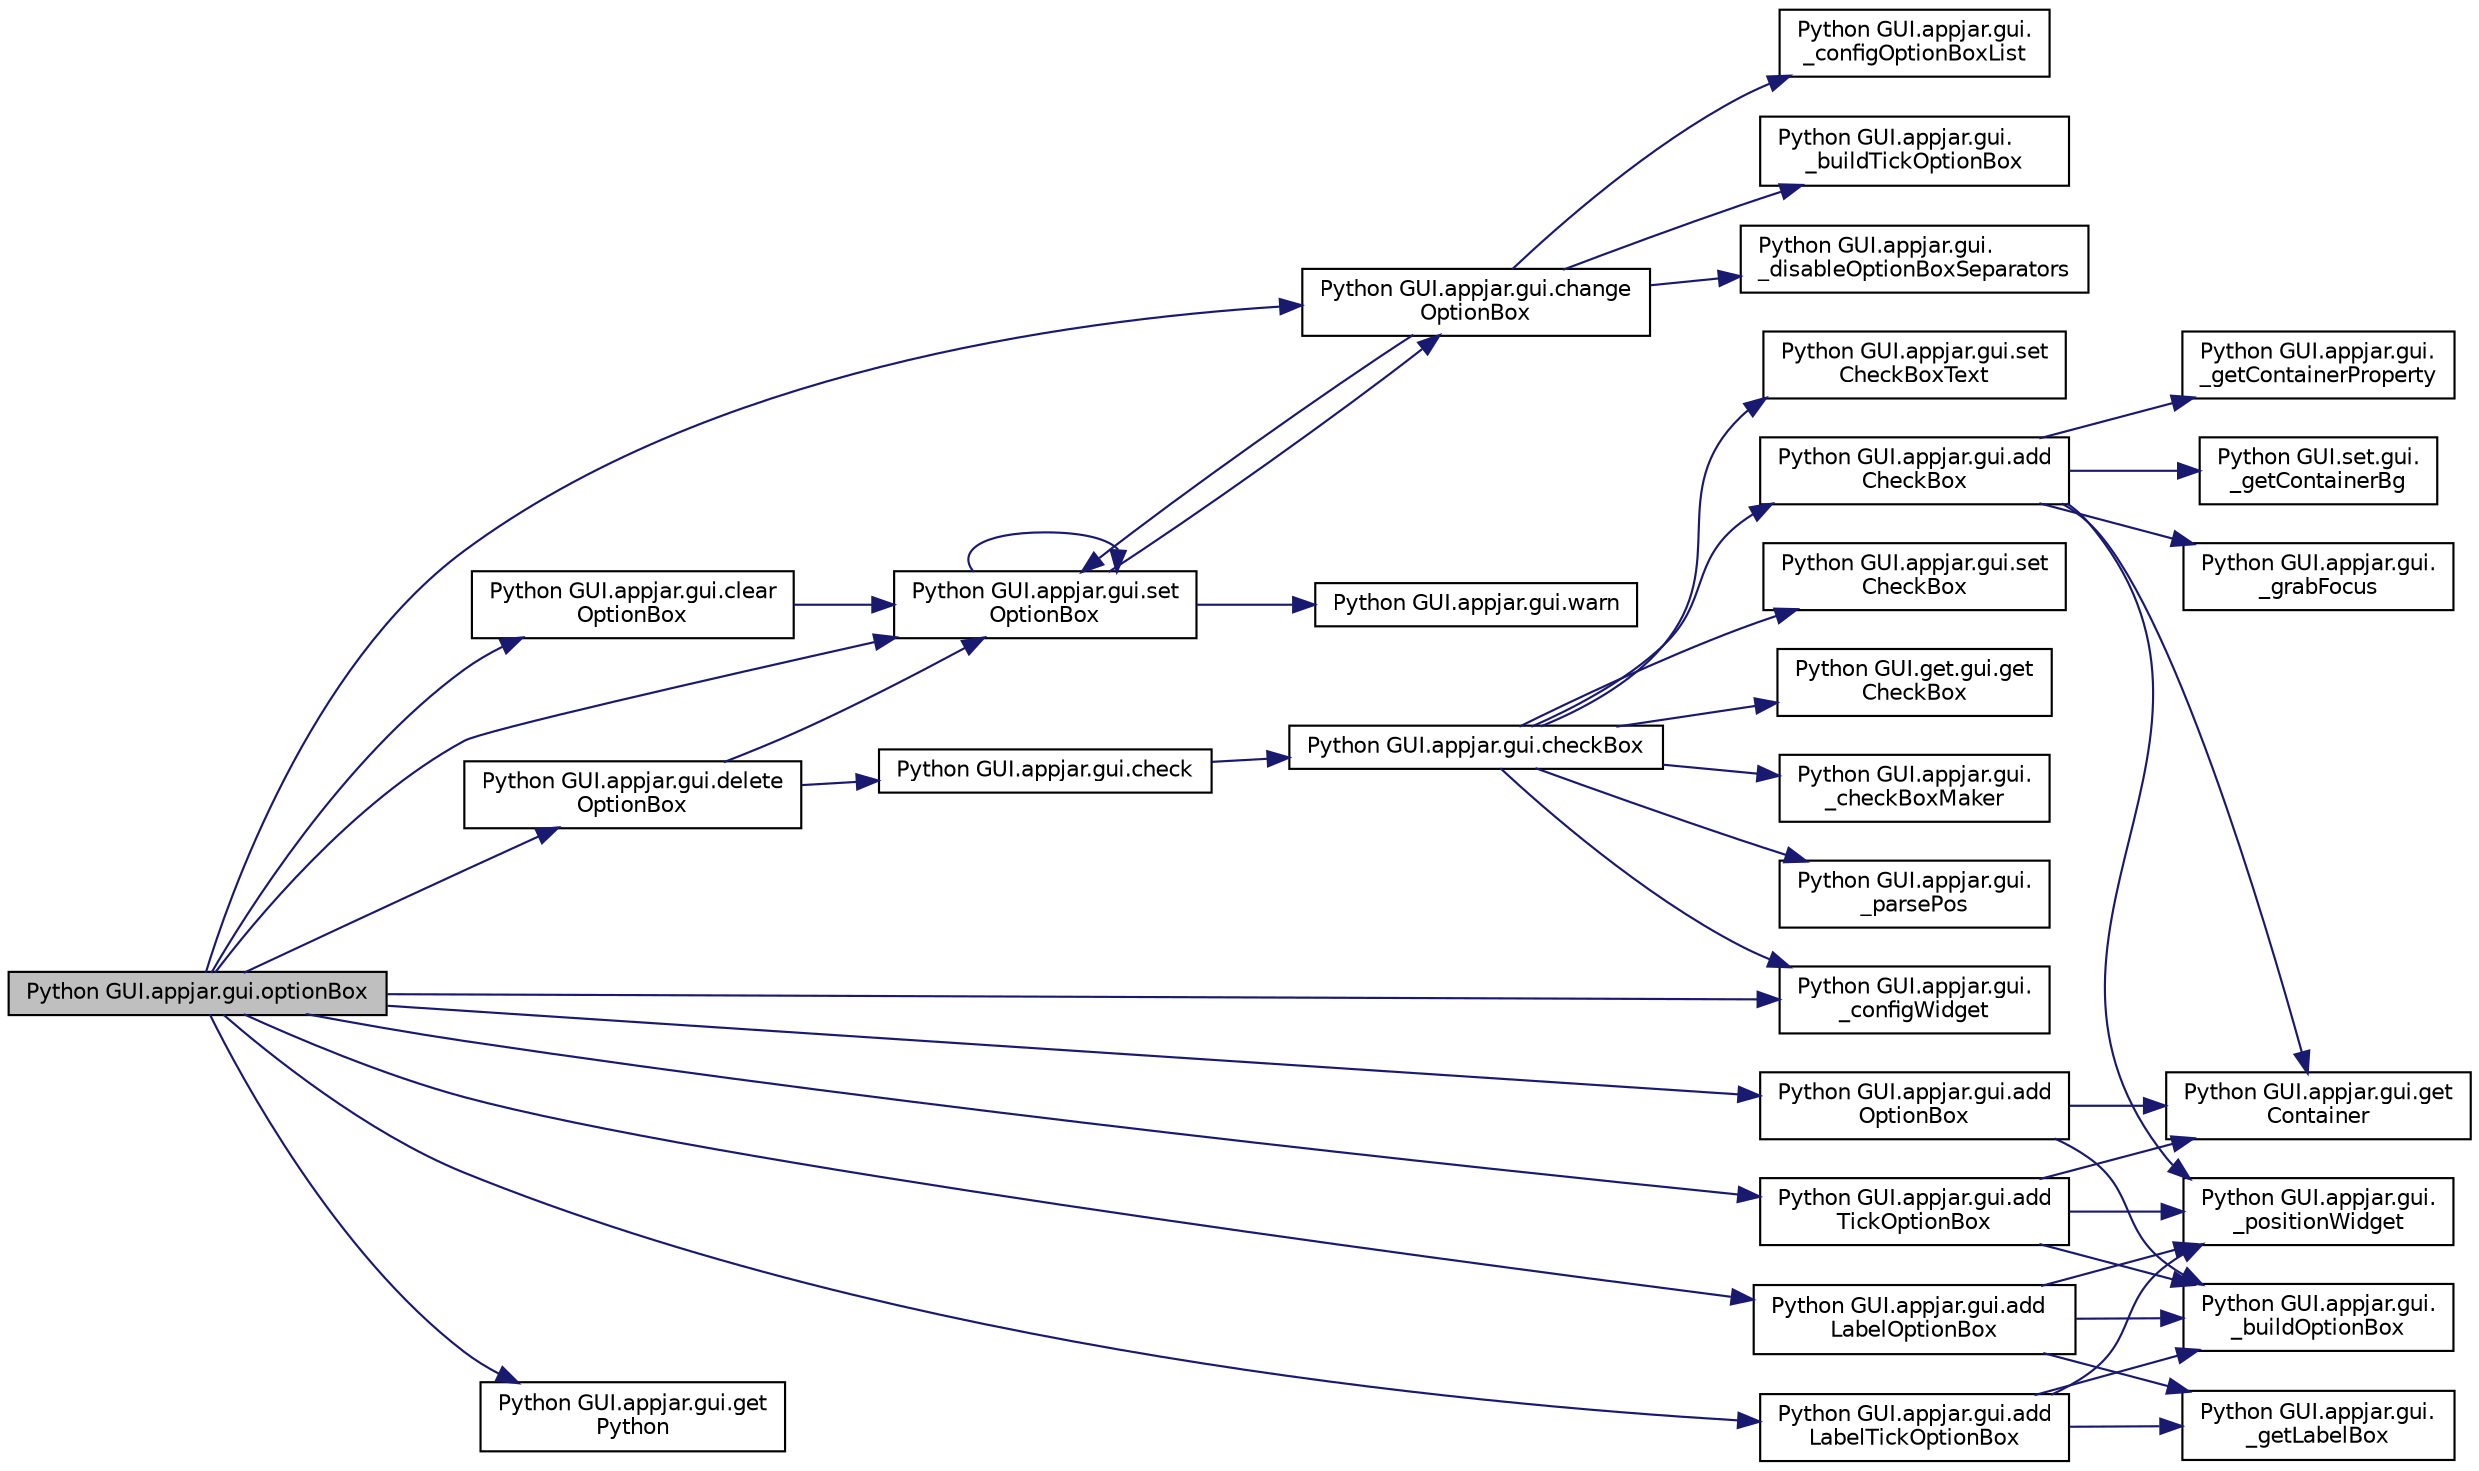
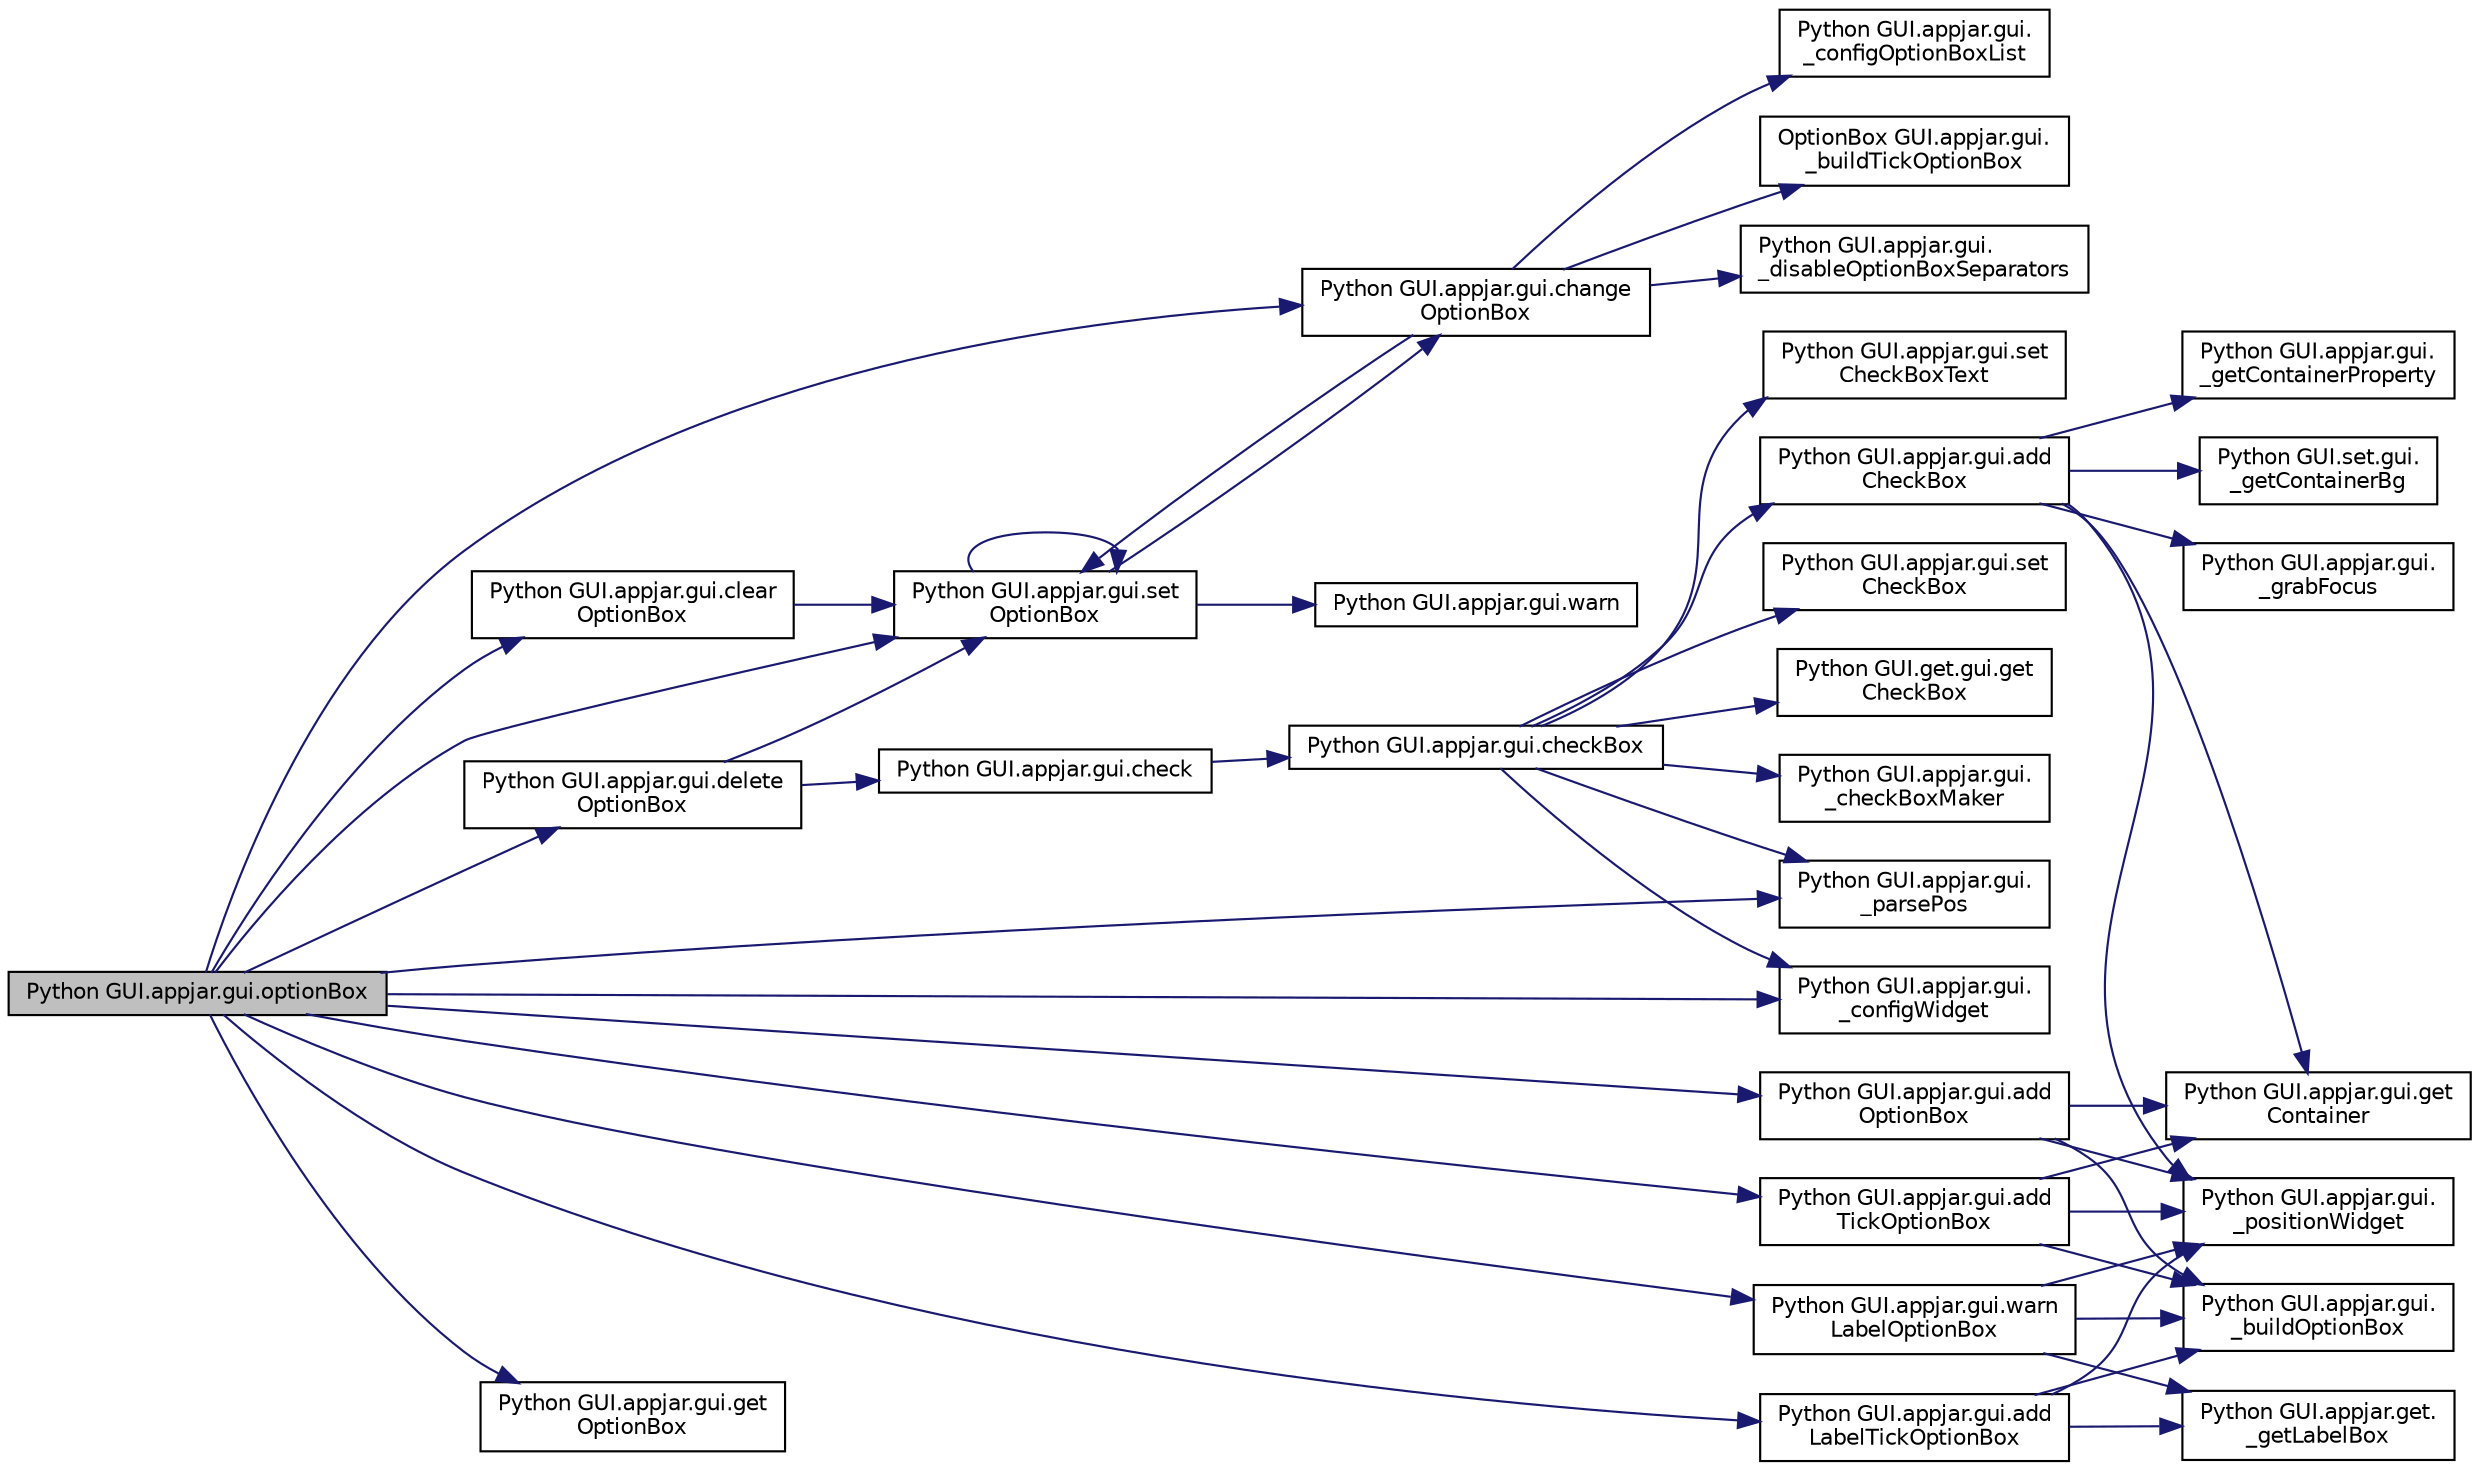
  digraph {
    rankdir=LR
    node [color=black fillcolor=white fontname=Helvetica fontsize=10 shape=record style=filled]
    edge [color=midnightblue fontname=Helvetica fontsize=10 labelfontname=Helvetica labelfontsize=10 style=solid]
    n1 [fillcolor=grey75 fontcolor=black height=0.2 label="Python GUI.appjar.gui.optionBox" width=0.4]
    n2 [height=0.2 label="Python GUI.appjar.gui.set\lOptionBox" width=0.4]
    n3 [height=0.2 label="Python GUI.appjar.gui.change\lOptionBox" width=0.4]
    n4 [height=0.2 label="Python GUI.appjar.gui.clear\lOptionBox" width=0.4]
    n5 [height=0.2 label="Python GUI.appjar.gui.delete\lOptionBox" width=0.4]
    n6 [height=0.2 label="Python GUI.appjar.gui.\l_parsePos" width=0.4]
    n7 [height=0.2 label="Python GUI.appjar.gui.\l_configWidget" width=0.4]
-   n8 [height=0.2 label="Python GUI.appjar.gui.get\lPython" width=0.4]
+   n8 [height=0.2 label="Python GUI.appjar.gui.get\lOptionBox" width=0.4]
    n9 [height=0.2 label="Python GUI.appjar.gui.add\lLabelTickOptionBox" width=0.4]
    n10 [height=0.2 label="Python GUI.appjar.gui.add\lTickOptionBox" width=0.4]
-   n11 [height=0.2 label="Python GUI.appjar.gui.add\lLabelOptionBox" width=0.4]
+   n11 [height=0.2 label="Python GUI.appjar.gui.warn\lLabelOptionBox" width=0.4]
    n12 [height=0.2 label="Python GUI.appjar.gui.add\lOptionBox" width=0.4]
    n13 [height=0.2 label="Python GUI.appjar.gui.warn" width=0.4]
    n14 [height=0.2 label="Python GUI.appjar.gui.\l_configOptionBoxList" width=0.4]
-   n15 [height=0.2 label="Python GUI.appjar.gui.\l_buildTickOptionBox" width=0.4]
+   n15 [height=0.2 label="OptionBox GUI.appjar.gui.\l_buildTickOptionBox" width=0.4]
    n16 [height=0.2 label="Python GUI.appjar.gui.\l_disableOptionBoxSeparators" width=0.4]
    n17 [height=0.2 label="Python GUI.appjar.gui.check" width=0.4]
    n18 [height=0.2 label="Python GUI.appjar.gui.\l_positionWidget" width=0.4]
-   n19 [height=0.2 label="Python GUI.appjar.gui.\l_getLabelBox" width=0.4]
+   n19 [height=0.2 label="Python GUI.appjar.get.\l_getLabelBox" width=0.4]
    n20 [height=0.2 label="Python GUI.appjar.gui.\l_buildOptionBox" width=0.4]
    n21 [height=0.2 label="Python GUI.appjar.gui.get\lContainer" width=0.4]
    n22 [height=0.2 label="Python GUI.appjar.gui.checkBox" width=0.4]
    n23 [height=0.2 label="Python GUI.appjar.gui.set\lCheckBox" width=0.4]
    n24 [height=0.2 label="Python GUI.get.gui.get\lCheckBox" width=0.4]
    n25 [height=0.2 label="Python GUI.appjar.gui.\l_checkBoxMaker" width=0.4]
    n26 [height=0.2 label="Python GUI.appjar.gui.set\lCheckBoxText" width=0.4]
    n27 [height=0.2 label="Python GUI.appjar.gui.add\lCheckBox" width=0.4]
    n28 [height=0.2 label="Python GUI.appjar.gui.\l_getContainerProperty" width=0.4]
    n29 [height=0.2 label="Python GUI.set.gui.\l_getContainerBg" width=0.4]
    n30 [height=0.2 label="Python GUI.appjar.gui.\l_grabFocus" width=0.4]
    n1 -> n2
    n1 -> n3
    n1 -> n4
    n1 -> n5
+   n1 -> n6
    n1 -> n7
    n1 -> n8
    n1 -> n9
    n1 -> n10
    n1 -> n11
    n1 -> n12
    n2 -> n2
    n2 -> n3
    n2 -> n13
    n3 -> n2
    n3 -> n14
    n3 -> n15
    n3 -> n16
    n4 -> n2
    n5 -> n2
    n5 -> n17
    n9 -> n18
    n9 -> n19
    n9 -> n20
    n10 -> n18
    n10 -> n20
    n10 -> n21
    n11 -> n18
    n11 -> n19
    n11 -> n20
+   n12 -> n18
    n12 -> n20
    n12 -> n21
    n17 -> n22
    n22 -> n6
    n22 -> n7
    n22 -> n23
    n22 -> n24
    n22 -> n25
    n22 -> n26
    n22 -> n27
    n27 -> n18
    n27 -> n21
    n27 -> n28
    n27 -> n29
    n27 -> n30
  }
